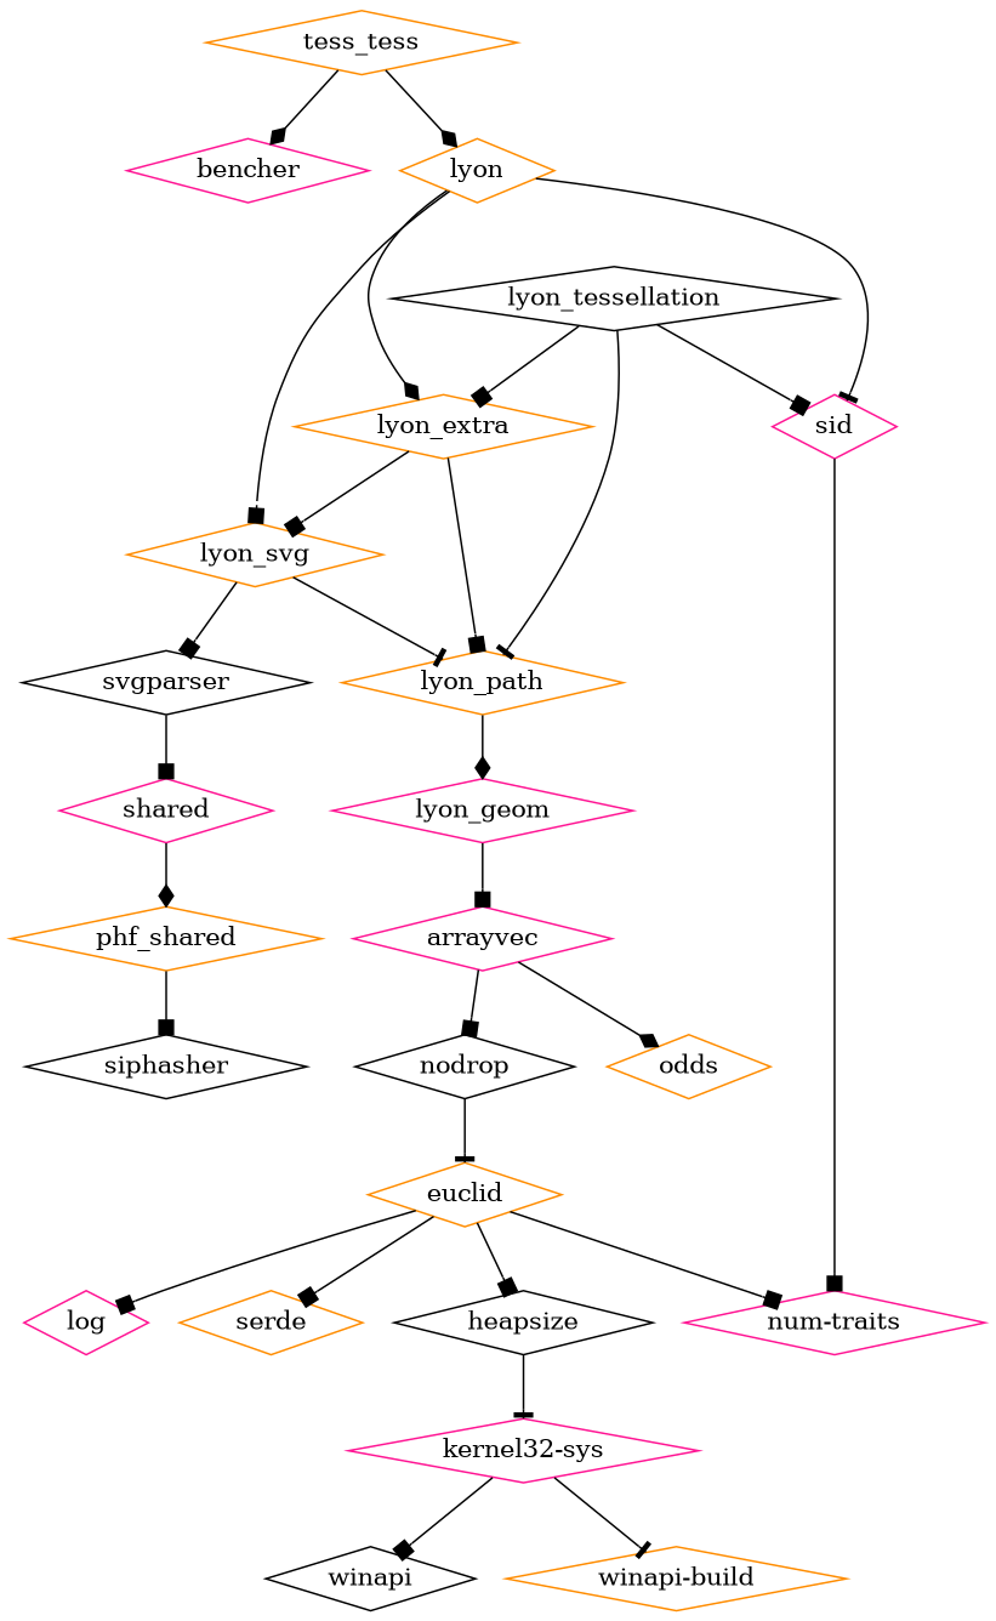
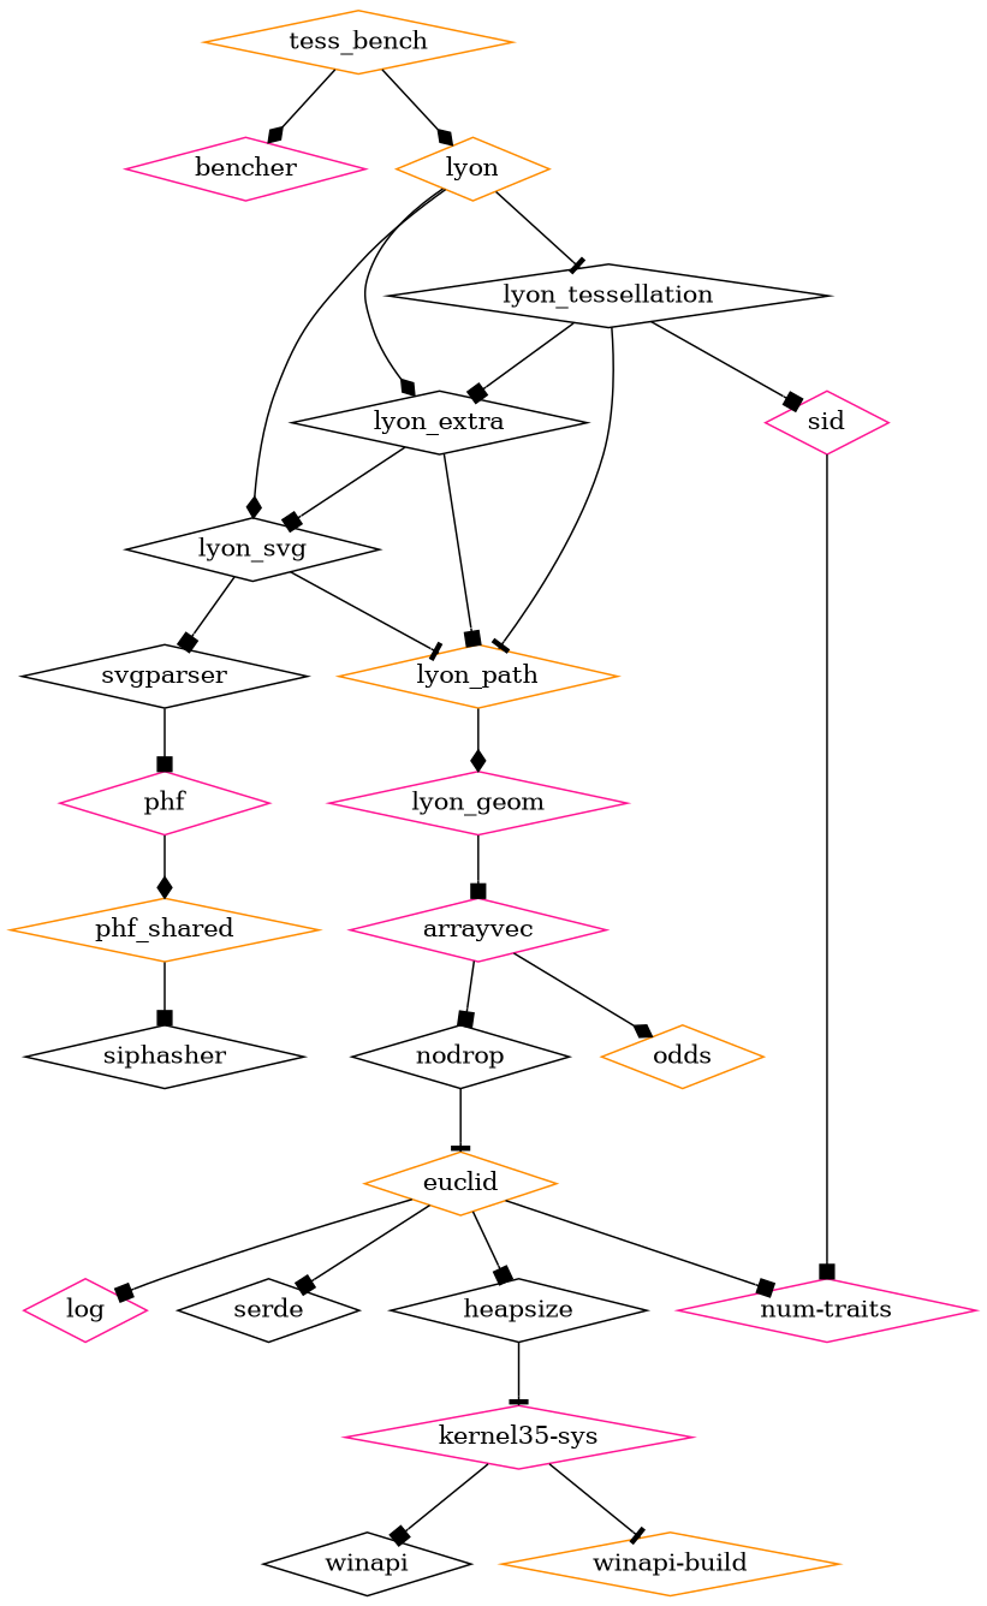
  digraph {
    node [color=darkorange shape=diamond]
    edge [arrowhead=box]
-   n1 [label=tess_tess]
+   n1 [label=tess_bench]
    n2 [color=deeppink label=bencher]
    n3 [label=lyon]
-   n4 [label=lyon_extra]
-   n5 [label=lyon_svg]
+   n4 [color=black label=lyon_extra]
+   n5 [color=black label=lyon_svg]
    n6 [color=black label=lyon_tessellation]
    n7 [label=lyon_path]
    n8 [color=black label=svgparser]
    n9 [color=deeppink label=sid]
    n10 [color=deeppink label=arrayvec]
    n11 [color=black label=nodrop]
    n12 [label=odds]
    n13 [label=euclid]
-   n14 [color=deeppink label="kernel32-sys"]
+   n14 [color=deeppink label="kernel35-sys"]
    n15 [color=black label=winapi]
    n16 [label="winapi-build"]
    n17 [color=black label=heapsize]
    n18 [color=deeppink label=log]
    n19 [color=deeppink label="num-traits"]
-   n20 [label=serde]
+   n20 [color=black label=serde]
    n21 [color=deeppink label=lyon_geom]
-   n22 [color=deeppink label=shared]
+   n22 [color=deeppink label=phf]
    n23 [label=phf_shared]
    n24 [color=black label=siphasher]
    n1 -> n2 [arrowhead=diamond]
    n1 -> n3 [arrowhead=diamond]
    n3 -> n4 [arrowhead=diamond]
-   n3 -> n5
-   n3 -> n9 [arrowhead=tee]
+   n3 -> n5 [arrowhead=diamond]
+   n3 -> n6 [arrowhead=tee]
    n4 -> n5
    n4 -> n7
    n5 -> n7 [arrowhead=tee]
    n5 -> n8
    n6 -> n4
    n6 -> n7 [arrowhead=tee]
    n6 -> n9
    n7 -> n21 [arrowhead=diamond]
    n8 -> n22
    n9 -> n19
    n10 -> n11
    n10 -> n12 [arrowhead=diamond]
    n11 -> n13 [arrowhead=tee]
    n13 -> n17
    n13 -> n18
    n13 -> n19
    n13 -> n20
    n14 -> n15
    n14 -> n16 [arrowhead=tee]
    n17 -> n14 [arrowhead=tee]
    n21 -> n10
    n22 -> n23 [arrowhead=diamond]
    n23 -> n24
  }
